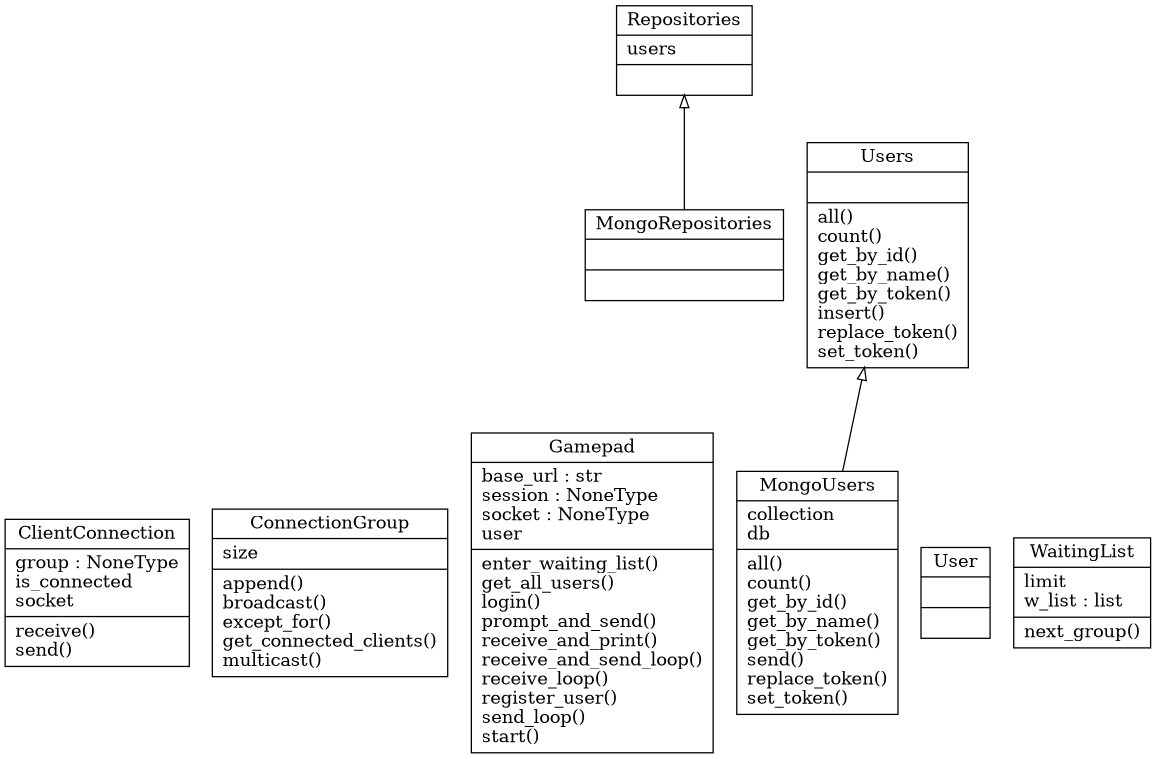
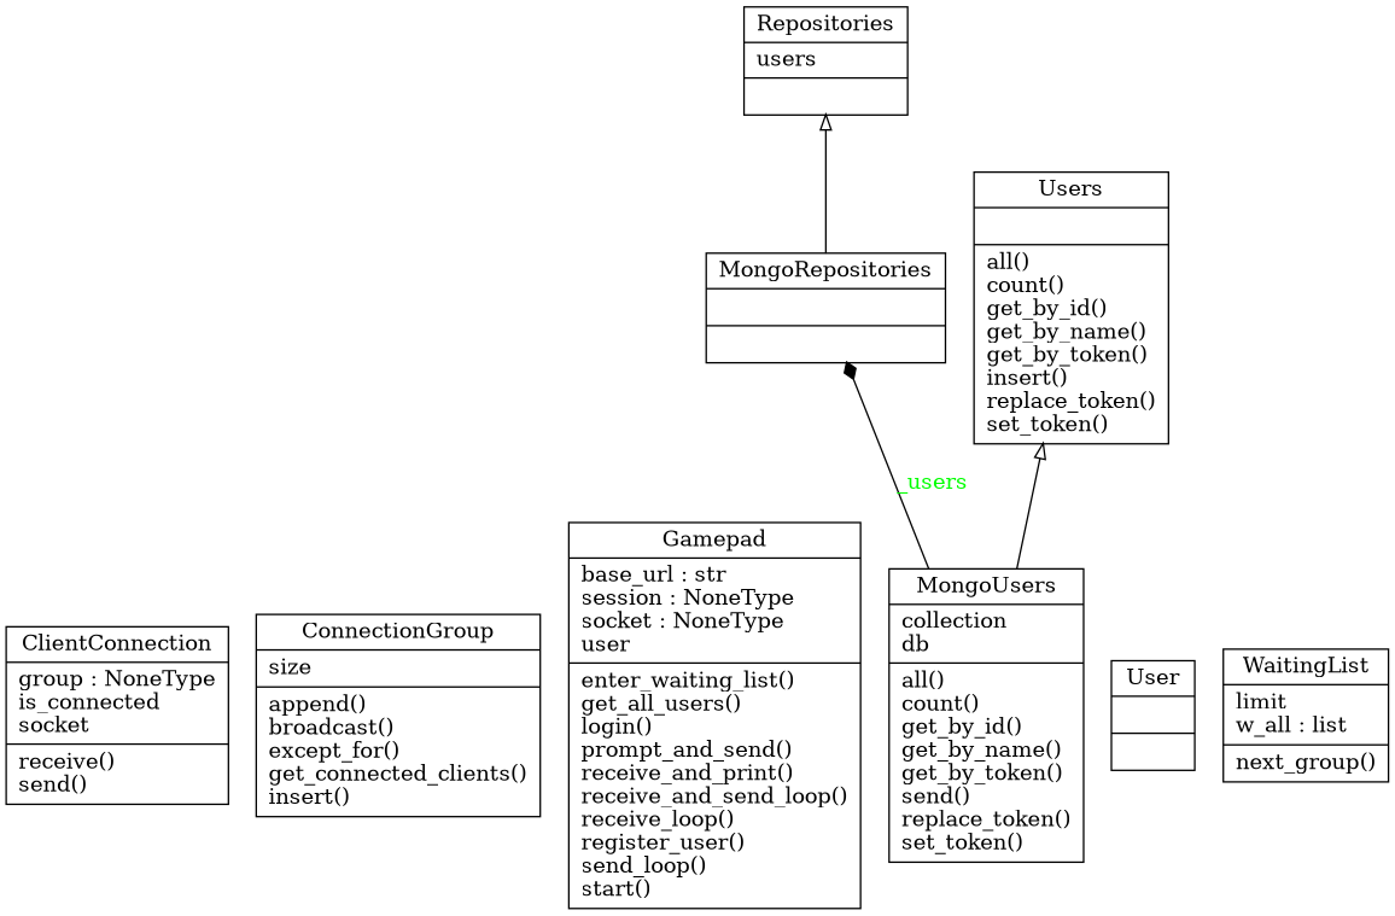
  digraph {
    fontname="DejaVu Serif"
    rankdir=BT
    node [fontname="DejaVu Serif" shape=record]
    edge [arrowhead=empty arrowtail=none fontname="DejaVu Serif"]
    n1 [label="{ClientConnection|group : NoneType\lis_connected\lsocket\l|receive()\lsend()\l}"]
-   n2 [label="{ConnectionGroup|size\l|append()\lbroadcast()\lexcept_for()\lget_connected_clients()\lmulticast()\l}"]
+   n2 [label="{ConnectionGroup|size\l|append()\lbroadcast()\lexcept_for()\lget_connected_clients()\linsert()\l}"]
    n3 [label="{Gamepad|base_url : str\lsession : NoneType\lsocket : NoneType\luser\l|enter_waiting_list()\lget_all_users()\llogin()\lprompt_and_send()\lreceive_and_print()\lreceive_and_send_loop()\lreceive_loop()\lregister_user()\lsend_loop()\lstart()\l}"]
    n4 [label="{MongoRepositories|\l|}"]
    n5 [label="{Repositories|users\l|}"]
    n6 [label="{MongoUsers|collection\ldb\l|all()\lcount()\lget_by_id()\lget_by_name()\lget_by_token()\lsend()\lreplace_token()\lset_token()\l}"]
    n7 [label="{Users|\l|all()\lcount()\lget_by_id()\lget_by_name()\lget_by_token()\linsert()\lreplace_token()\lset_token()\l}"]
    n8 [label="{User|\l|}"]
-   n9 [label="{WaitingList|limit\lw_list : list\l|next_group()\l}"]
+   n9 [label="{WaitingList|limit\lw_all : list\l|next_group()\l}"]
    n4 -> n5
+   n6 -> n4 [arrowhead=diamond fontcolor=green label=_users style=solid]
    n6 -> n7
  }
